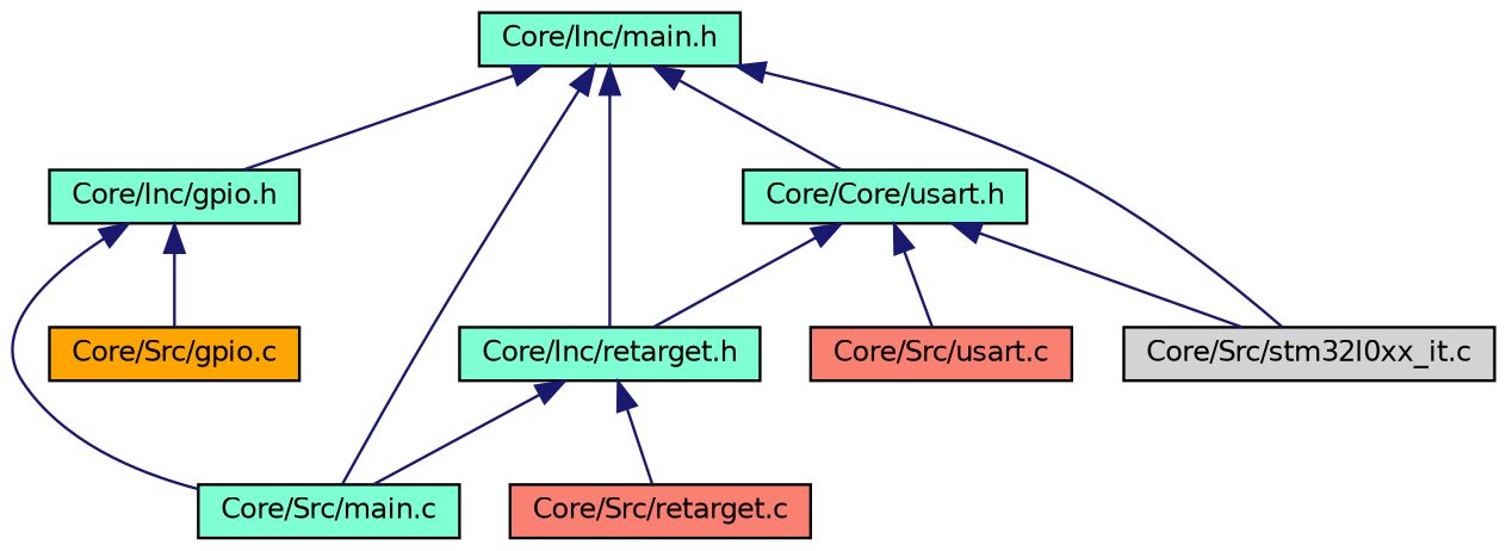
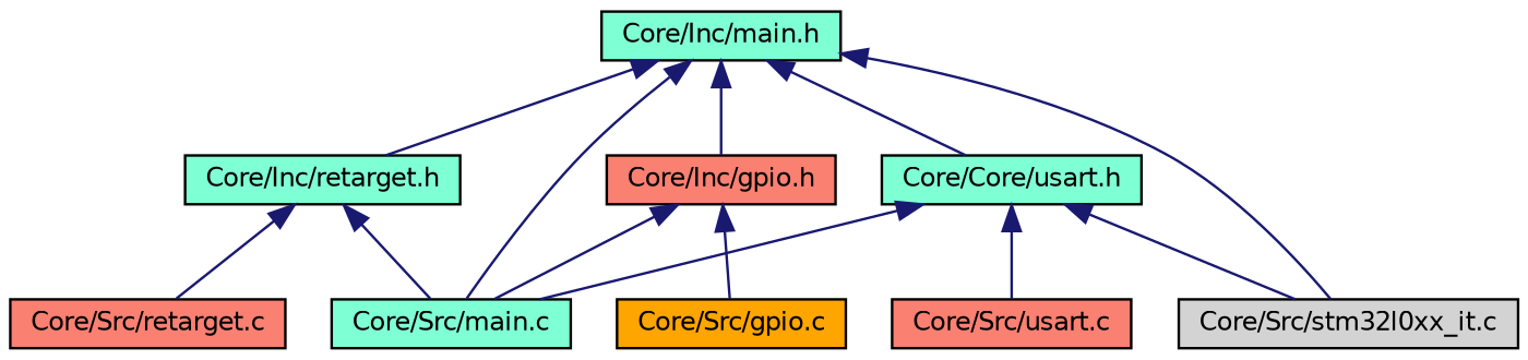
  digraph {
    node [color=black fillcolor=aquamarine fontname=Helvetica fontsize=10 shape=record style=filled]
    edge [color=midnightblue dir=back fontname=Helvetica fontsize=10 labelfontname=Helvetica labelfontsize=10 style=solid]
    n1 [height=0.2 label="Core/Inc/main.h" width=0.4]
-   n2 [height=0.2 label="Core/Inc/gpio.h" width=0.4]
+   n2 [fillcolor=salmon height=0.2 label="Core/Inc/gpio.h" width=0.4]
    n3 [height=0.2 label="Core/Src/main.c" width=0.4]
    n4 [height=0.2 label="Core/Inc/retarget.h" width=0.4]
    n5 [height=0.2 label="Core/Core/usart.h" width=0.4]
    n6 [fillcolor=lightgrey height=0.2 label="Core/Src/stm32l0xx_it.c" width=0.4]
    n7 [fillcolor=orange height=0.2 label="Core/Src/gpio.c" width=0.4]
    n8 [fillcolor=salmon height=0.2 label="Core/Src/retarget.c" width=0.4]
    n9 [fillcolor=salmon height=0.2 label="Core/Src/usart.c" width=0.4]
    n1 -> n2
    n1 -> n3
    n1 -> n4
    n1 -> n5
    n1 -> n6
    n2 -> n3
    n2 -> n7
    n4 -> n3
    n4 -> n8
-   n5 -> n4
+   n5 -> n3
    n5 -> n6
    n5 -> n9
  }
